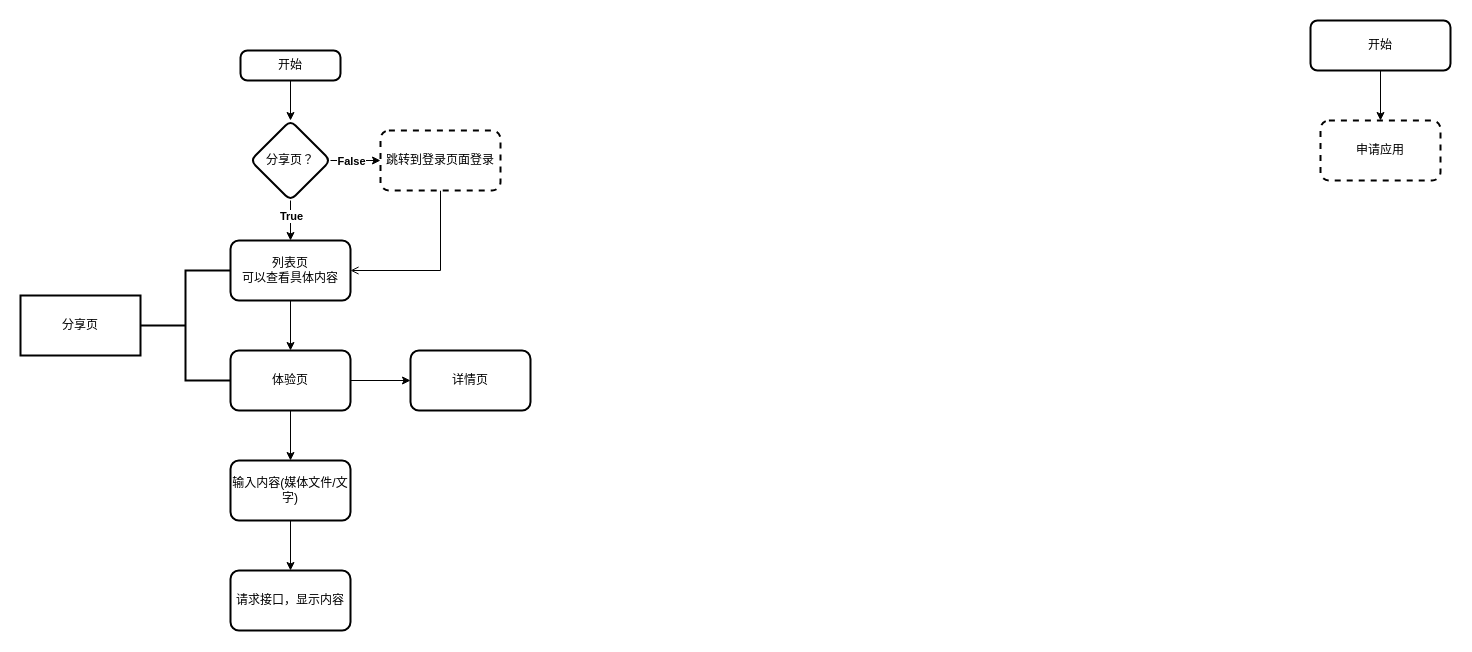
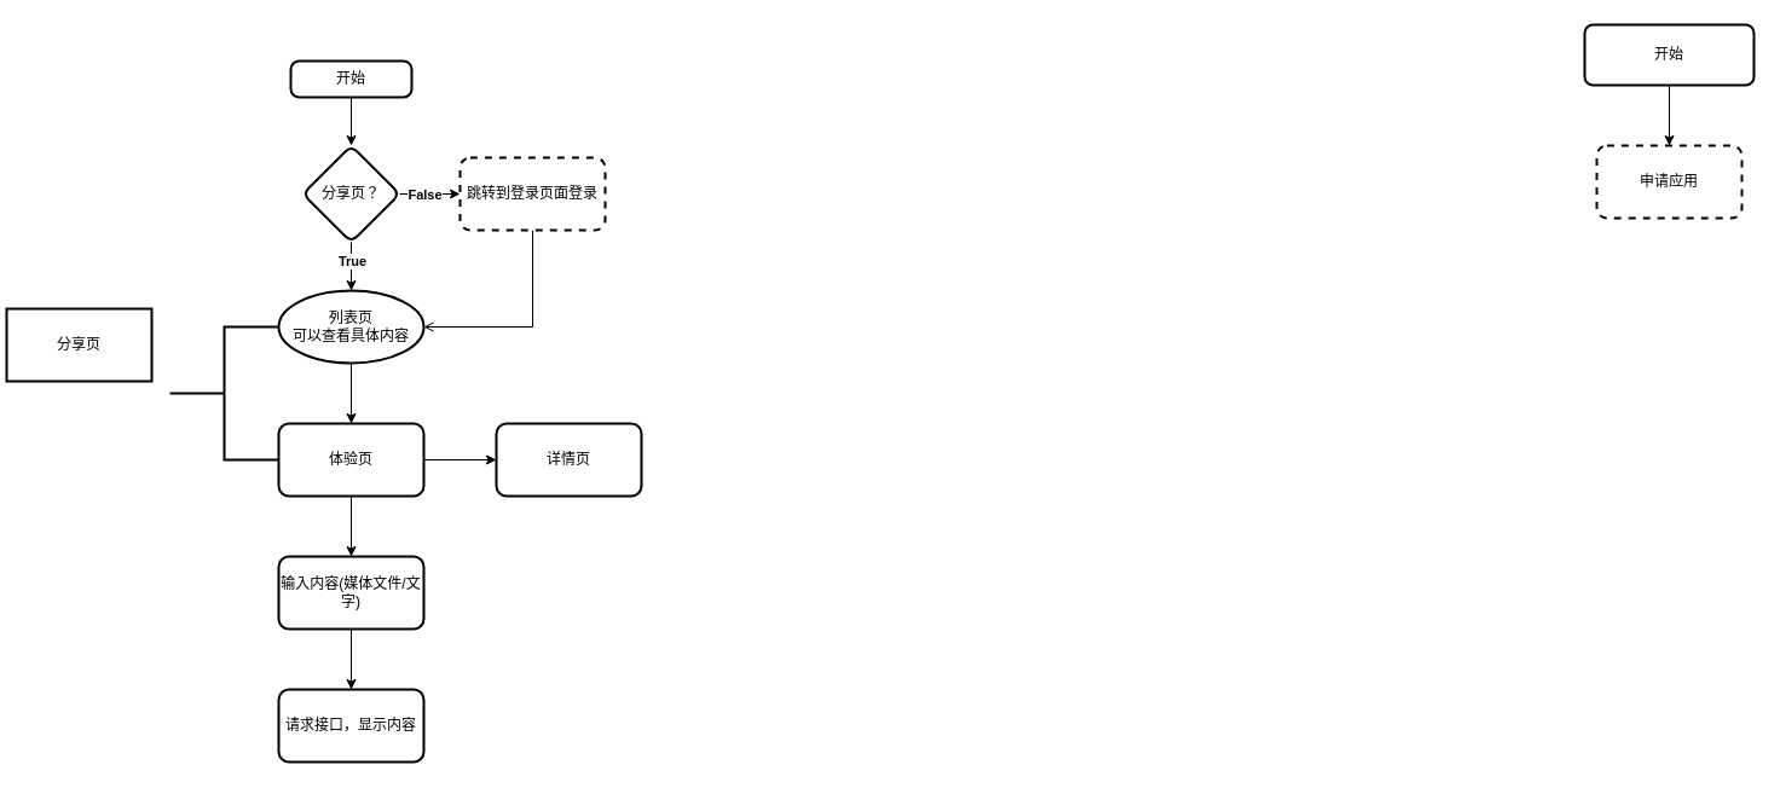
  <mxCell id="0" />
  <mxCell id="1" parent="0" />
  <mxCell id="2" value="" style="edgeStyle=orthogonalEdgeStyle;rounded=0;orthogonalLoop=1;jettySize=auto;html=1;" parent="1" source="3" target="8" edge="1"><mxGeometry relative="1" as="geometry" /></mxCell>
  <mxCell id="3" value="开始" style="rounded=1;whiteSpace=wrap;html=1;absoluteArcSize=1;arcSize=14;strokeWidth=2;" parent="1" vertex="1"><mxGeometry x="240" y="50" width="100" height="30" as="geometry" /></mxCell>
  <mxCell id="4" value="" style="edgeStyle=orthogonalEdgeStyle;rounded=0;orthogonalLoop=1;jettySize=auto;html=1;" parent="1" source="8" target="10" edge="1"><mxGeometry relative="1" as="geometry" /></mxCell>
  <mxCell id="5" value="True" style="edgeLabel;html=1;align=center;verticalAlign=middle;resizable=0;points=[];fontStyle=1" parent="4" vertex="1" connectable="0"><mxGeometry x="-0.267" relative="1" as="geometry"><mxPoint as="offset" /></mxGeometry></mxCell>
  <mxCell id="6" value="" style="edgeStyle=orthogonalEdgeStyle;rounded=0;orthogonalLoop=1;jettySize=auto;html=1;" parent="1" source="8" target="12" edge="1"><mxGeometry relative="1" as="geometry" /></mxCell>
  <mxCell id="7" value="False" style="edgeLabel;html=1;align=center;verticalAlign=middle;resizable=0;points=[];fontStyle=1" parent="6" vertex="1" connectable="0"><mxGeometry x="-0.04" y="-1" relative="1" as="geometry"><mxPoint x="-4" y="-1" as="offset" /></mxGeometry></mxCell>
  <mxCell id="8" value="分享页？" style="rhombus;whiteSpace=wrap;html=1;rounded=1;strokeWidth=2;arcSize=14;" parent="1" vertex="1"><mxGeometry x="250" y="120" width="80" height="80" as="geometry" /></mxCell>
  <mxCell id="9" value="" style="edgeStyle=orthogonalEdgeStyle;rounded=0;orthogonalLoop=1;jettySize=auto;html=1;" parent="1" source="10" target="15" edge="1"><mxGeometry relative="1" as="geometry" /></mxCell>
- <mxCell id="10" value="列表页&lt;br&gt;可以查看具体内容" style="whiteSpace=wrap;html=1;rounded=1;strokeWidth=2;arcSize=14;" parent="1" vertex="1"><mxGeometry x="230" y="240" width="120" height="60" as="geometry" /></mxCell>
+ <mxCell id="10" value="列表页&lt;br&gt;可以查看具体内容" style="ellipse;whiteSpace=wrap;html=1;strokeWidth=2;arcSize=14;" parent="1" vertex="1"><mxGeometry x="230" y="240" width="120" height="60" as="geometry" /></mxCell>
  <mxCell id="11" style="edgeStyle=orthogonalEdgeStyle;rounded=0;orthogonalLoop=1;jettySize=auto;html=1;exitX=0.5;exitY=1;exitDx=0;exitDy=0;entryX=1;entryY=0.5;entryDx=0;entryDy=0;endArrow=open;" parent="1" source="12" target="10" edge="1"><mxGeometry relative="1" as="geometry" /></mxCell>
  <mxCell id="12" value="跳转到登录页面登录" style="whiteSpace=wrap;html=1;rounded=1;strokeWidth=2;arcSize=14;dashed=1;" parent="1" vertex="1"><mxGeometry y="130" width="120" height="60" as="geometry" x="380" /></mxCell>
  <mxCell id="13" value="" style="edgeStyle=orthogonalEdgeStyle;rounded=0;orthogonalLoop=1;jettySize=auto;html=1;" parent="1" source="15" target="17" edge="1"><mxGeometry relative="1" as="geometry" /></mxCell>
  <mxCell id="14" value="" style="edgeStyle=orthogonalEdgeStyle;rounded=0;orthogonalLoop=1;jettySize=auto;html=1;" parent="1" source="15" target="19" edge="1"><mxGeometry relative="1" as="geometry" /></mxCell>
  <mxCell id="15" value="体验页" style="whiteSpace=wrap;html=1;rounded=1;strokeWidth=2;arcSize=14;" parent="1" vertex="1"><mxGeometry x="230" y="350" width="120" height="60" as="geometry" /></mxCell>
  <mxCell id="16" value="" style="edgeStyle=orthogonalEdgeStyle;rounded=0;orthogonalLoop=1;jettySize=auto;html=1;" parent="1" source="17" target="18" edge="1"><mxGeometry relative="1" as="geometry" /></mxCell>
  <mxCell id="17" value="输入内容(媒体文件/文字)" style="whiteSpace=wrap;html=1;rounded=1;strokeWidth=2;arcSize=14;" parent="1" vertex="1"><mxGeometry x="230" y="460" width="120" height="60" as="geometry" /></mxCell>
  <mxCell id="18" value="请求接口，显示内容" style="whiteSpace=wrap;html=1;rounded=1;strokeWidth=2;arcSize=14;" parent="1" vertex="1"><mxGeometry x="230" y="570" width="120" height="60" as="geometry" /></mxCell>
  <mxCell id="19" value="详情页" style="whiteSpace=wrap;html=1;rounded=1;strokeWidth=2;arcSize=14;" parent="1" vertex="1"><mxGeometry x="410" y="350" width="120" height="60" as="geometry" /></mxCell>
  <mxCell id="20" value="" style="strokeWidth=2;html=1;shape=mxgraph.flowchart.annotation_2;align=left;labelPosition=right;pointerEvents=1;" parent="1" vertex="1"><mxGeometry x="140" y="270" width="90" height="110" as="geometry" /></mxCell>
- <mxCell id="21" value="分享页" style="whiteSpace=wrap;html=1;align=center;strokeWidth=2;rounded=0;shadow=0;" parent="1" vertex="1"><mxGeometry x="20" y="295" width="120" height="60" as="geometry" /></mxCell>
+ <mxCell id="21" value="分享页" style="whiteSpace=wrap;html=1;align=center;strokeWidth=2;rounded=0;shadow=0;" parent="1" vertex="1"><mxGeometry x="5" y="255" width="120" height="60" as="geometry" /></mxCell>
  <mxCell id="22" value="" style="edgeStyle=orthogonalEdgeStyle;rounded=0;orthogonalLoop=1;jettySize=auto;html=1;" edge="1" parent="1" source="23" target="24"><mxGeometry relative="1" as="geometry" /></mxCell>
  <mxCell id="23" value="开始" style="rounded=1;whiteSpace=wrap;html=1;absoluteArcSize=1;arcSize=14;strokeWidth=2;" vertex="1" parent="1"><mxGeometry x="1310" y="20" width="140" height="50" as="geometry" /></mxCell>
  <mxCell id="24" value="申请应用" style="whiteSpace=wrap;html=1;rounded=1;strokeWidth=2;arcSize=14;dashed=1;" vertex="1" parent="1"><mxGeometry x="1320" y="120" width="120" height="60" as="geometry" /></mxCell>
